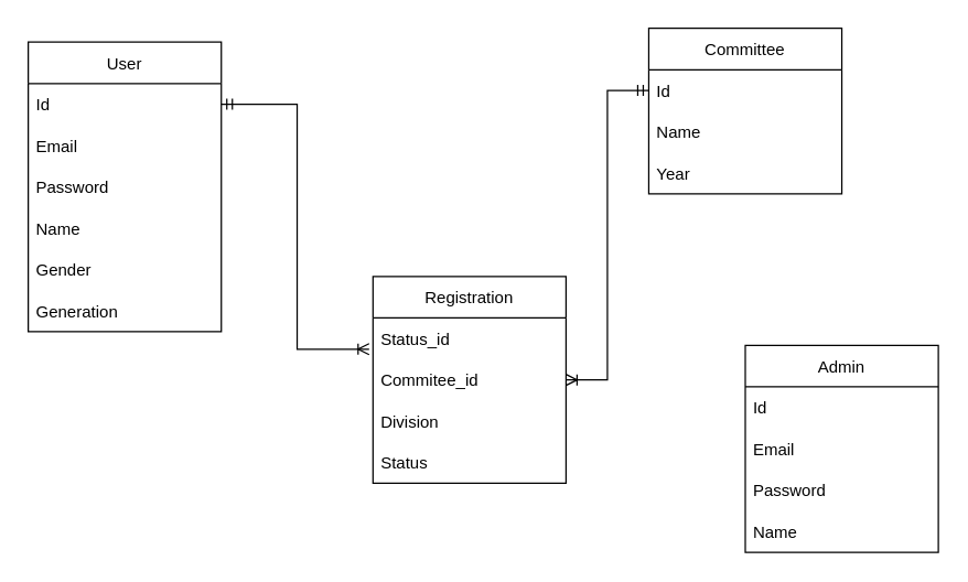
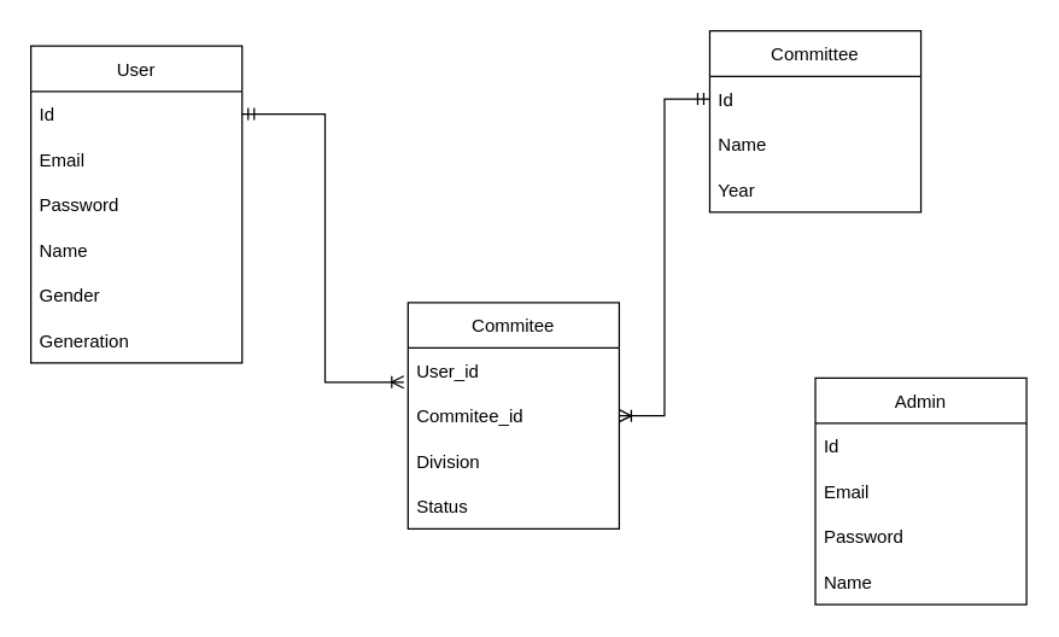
  <mxCell id="0" />
  <mxCell id="1" parent="0" />
  <mxCell id="2" value="User" style="swimlane;fontStyle=0;childLayout=stackLayout;horizontal=1;startSize=30;horizontalStack=0;resizeParent=1;resizeParentMax=0;resizeLast=0;collapsible=1;marginBottom=0;" vertex="1" parent="1"><mxGeometry x="20" y="30" width="140" height="210" as="geometry" /></mxCell>
  <mxCell id="3" value="Id" style="text;strokeColor=none;fillColor=none;align=left;verticalAlign=middle;spacingLeft=4;spacingRight=4;overflow=hidden;points=[[0,0.5],[1,0.5]];portConstraint=eastwest;rotatable=0;" vertex="1" parent="2"><mxGeometry y="30" width="140" height="30" as="geometry" /></mxCell>
  <mxCell id="4" value="Email" style="text;strokeColor=none;fillColor=none;align=left;verticalAlign=middle;spacingLeft=4;spacingRight=4;overflow=hidden;points=[[0,0.5],[1,0.5]];portConstraint=eastwest;rotatable=0;" vertex="1" parent="2"><mxGeometry y="60" width="140" height="30" as="geometry" /></mxCell>
  <mxCell id="5" value="Password" style="text;strokeColor=none;fillColor=none;align=left;verticalAlign=middle;spacingLeft=4;spacingRight=4;overflow=hidden;points=[[0,0.5],[1,0.5]];portConstraint=eastwest;rotatable=0;" vertex="1" parent="2"><mxGeometry y="90" width="140" height="30" as="geometry" /></mxCell>
  <mxCell id="6" value="Name" style="text;strokeColor=none;fillColor=none;align=left;verticalAlign=middle;spacingLeft=4;spacingRight=4;overflow=hidden;points=[[0,0.5],[1,0.5]];portConstraint=eastwest;rotatable=0;" vertex="1" parent="2"><mxGeometry y="120" width="140" height="30" as="geometry" /></mxCell>
  <mxCell id="7" value="Gender" style="text;strokeColor=none;fillColor=none;align=left;verticalAlign=middle;spacingLeft=4;spacingRight=4;overflow=hidden;points=[[0,0.5],[1,0.5]];portConstraint=eastwest;rotatable=0;" vertex="1" parent="2"><mxGeometry y="150" width="140" height="30" as="geometry" /></mxCell>
  <mxCell id="8" value="Generation" style="text;strokeColor=none;fillColor=none;align=left;verticalAlign=middle;spacingLeft=4;spacingRight=4;overflow=hidden;points=[[0,0.5],[1,0.5]];portConstraint=eastwest;rotatable=0;" vertex="1" parent="2"><mxGeometry y="180" width="140" height="30" as="geometry" /></mxCell>
  <mxCell id="9" value="Committee" style="swimlane;fontStyle=0;childLayout=stackLayout;horizontal=1;startSize=30;horizontalStack=0;resizeParent=1;resizeParentMax=0;resizeLast=0;collapsible=1;marginBottom=0;" vertex="1" parent="1"><mxGeometry x="470" y="20" width="140" height="120" as="geometry" /></mxCell>
  <mxCell id="10" value="Id" style="text;strokeColor=none;fillColor=none;align=left;verticalAlign=middle;spacingLeft=4;spacingRight=4;overflow=hidden;points=[[0,0.5],[1,0.5]];portConstraint=eastwest;rotatable=0;" vertex="1" parent="9"><mxGeometry y="30" width="140" height="30" as="geometry" /></mxCell>
  <mxCell id="11" value="Name" style="text;strokeColor=none;fillColor=none;align=left;verticalAlign=middle;spacingLeft=4;spacingRight=4;overflow=hidden;points=[[0,0.5],[1,0.5]];portConstraint=eastwest;rotatable=0;" vertex="1" parent="9"><mxGeometry y="60" width="140" height="30" as="geometry" /></mxCell>
  <mxCell id="12" value="Year" style="text;strokeColor=none;fillColor=none;align=left;verticalAlign=middle;spacingLeft=4;spacingRight=4;overflow=hidden;points=[[0,0.5],[1,0.5]];portConstraint=eastwest;rotatable=0;" vertex="1" parent="9"><mxGeometry y="90" width="140" height="30" as="geometry" /></mxCell>
- <mxCell id="13" value="Registration" style="swimlane;fontStyle=0;childLayout=stackLayout;horizontal=1;startSize=30;horizontalStack=0;resizeParent=1;resizeParentMax=0;resizeLast=0;collapsible=1;marginBottom=0;" vertex="1" parent="1"><mxGeometry x="270" y="200" width="140" height="150" as="geometry" /></mxCell>
- <mxCell id="14" value="Status_id" style="text;strokeColor=none;fillColor=none;align=left;verticalAlign=middle;spacingLeft=4;spacingRight=4;overflow=hidden;points=[[0,0.5],[1,0.5]];portConstraint=eastwest;rotatable=0;" vertex="1" parent="13"><mxGeometry y="30" width="140" height="30" as="geometry" /></mxCell>
+ <mxCell id="13" value="Commitee" style="swimlane;fontStyle=0;childLayout=stackLayout;horizontal=1;startSize=30;horizontalStack=0;resizeParent=1;resizeParentMax=0;resizeLast=0;collapsible=1;marginBottom=0;" vertex="1" parent="1"><mxGeometry x="270" y="200" width="140" height="150" as="geometry" /></mxCell>
+ <mxCell id="14" value="User_id" style="text;strokeColor=none;fillColor=none;align=left;verticalAlign=middle;spacingLeft=4;spacingRight=4;overflow=hidden;points=[[0,0.5],[1,0.5]];portConstraint=eastwest;rotatable=0;" vertex="1" parent="13"><mxGeometry y="30" width="140" height="30" as="geometry" /></mxCell>
  <mxCell id="15" value="Commitee_id" style="text;strokeColor=none;fillColor=none;align=left;verticalAlign=middle;spacingLeft=4;spacingRight=4;overflow=hidden;points=[[0,0.5],[1,0.5]];portConstraint=eastwest;rotatable=0;" vertex="1" parent="13"><mxGeometry y="60" width="140" height="30" as="geometry" /></mxCell>
  <mxCell id="16" value="Division" style="text;strokeColor=none;fillColor=none;align=left;verticalAlign=middle;spacingLeft=4;spacingRight=4;overflow=hidden;points=[[0,0.5],[1,0.5]];portConstraint=eastwest;rotatable=0;" vertex="1" parent="13"><mxGeometry y="90" width="140" height="30" as="geometry" /></mxCell>
  <mxCell id="17" value="Status" style="text;strokeColor=none;fillColor=none;align=left;verticalAlign=middle;spacingLeft=4;spacingRight=4;overflow=hidden;points=[[0,0.5],[1,0.5]];portConstraint=eastwest;rotatable=0;" vertex="1" parent="13"><mxGeometry y="120" width="140" height="30" as="geometry" /></mxCell>
  <mxCell id="18" value="Admin" style="swimlane;fontStyle=0;childLayout=stackLayout;horizontal=1;startSize=30;horizontalStack=0;resizeParent=1;resizeParentMax=0;resizeLast=0;collapsible=1;marginBottom=0;" vertex="1" parent="1"><mxGeometry x="540" y="250" width="140" height="150" as="geometry" /></mxCell>
  <mxCell id="19" value="Id" style="text;strokeColor=none;fillColor=none;align=left;verticalAlign=middle;spacingLeft=4;spacingRight=4;overflow=hidden;points=[[0,0.5],[1,0.5]];portConstraint=eastwest;rotatable=0;" vertex="1" parent="18"><mxGeometry y="30" width="140" height="30" as="geometry" /></mxCell>
  <mxCell id="20" value="Email" style="text;strokeColor=none;fillColor=none;align=left;verticalAlign=middle;spacingLeft=4;spacingRight=4;overflow=hidden;points=[[0,0.5],[1,0.5]];portConstraint=eastwest;rotatable=0;" vertex="1" parent="18"><mxGeometry y="60" width="140" height="30" as="geometry" /></mxCell>
  <mxCell id="21" value="Password" style="text;strokeColor=none;fillColor=none;align=left;verticalAlign=middle;spacingLeft=4;spacingRight=4;overflow=hidden;points=[[0,0.5],[1,0.5]];portConstraint=eastwest;rotatable=0;" vertex="1" parent="18"><mxGeometry y="90" width="140" height="30" as="geometry" /></mxCell>
  <mxCell id="22" value="Name" style="text;strokeColor=none;fillColor=none;align=left;verticalAlign=middle;spacingLeft=4;spacingRight=4;overflow=hidden;points=[[0,0.5],[1,0.5]];portConstraint=eastwest;rotatable=0;" vertex="1" parent="18"><mxGeometry y="120" width="140" height="30" as="geometry" /></mxCell>
  <mxCell id="23" style="edgeStyle=orthogonalEdgeStyle;rounded=0;orthogonalLoop=1;jettySize=auto;html=1;exitX=1;exitY=0.5;exitDx=0;exitDy=0;endArrow=ERoneToMany;endFill=0;startArrow=ERmandOne;startFill=0;entryX=-0.02;entryY=0.756;entryDx=0;entryDy=0;entryPerimeter=0;" edge="1" parent="1" source="3" target="14"><mxGeometry relative="1" as="geometry"><mxPoint x="200" y="330" as="targetPoint" /><Array as="points"><mxPoint x="215" y="75" /><mxPoint x="215" y="253" /></Array></mxGeometry></mxCell>
  <mxCell id="24" style="edgeStyle=orthogonalEdgeStyle;rounded=0;orthogonalLoop=1;jettySize=auto;html=1;exitX=0;exitY=0.5;exitDx=0;exitDy=0;entryX=1;entryY=0.5;entryDx=0;entryDy=0;endArrow=ERoneToMany;endFill=0;startArrow=ERmandOne;startFill=0;" edge="1" parent="1" source="10" target="15"><mxGeometry relative="1" as="geometry" /></mxCell>
